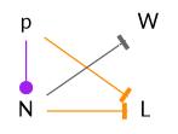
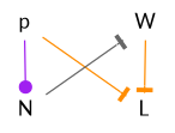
  digraph {
    fontname=Lato
    nodesep=0.75
    ordering=in
    rankdir=TB
    ranksep=0.5
    node [color=none fontname=Lato shape=rect]
    edge [arrowhead=tee color=darkorange fontname=Lato]
    p [height=0 width=0]
    W [height=0 width=0]
    N [height=0 width=0]
    L [height=0 width=0]
    subgraph sub_1 {
      rank=same
      p
      W
    }
    subgraph sub_2 {
      rank=same
      N
      L
    }
    p -> N [arrowhead=dot color=purple]
    p -> L
    N -> W [color=gray40]
-   N -> L
+   W -> L
  }
